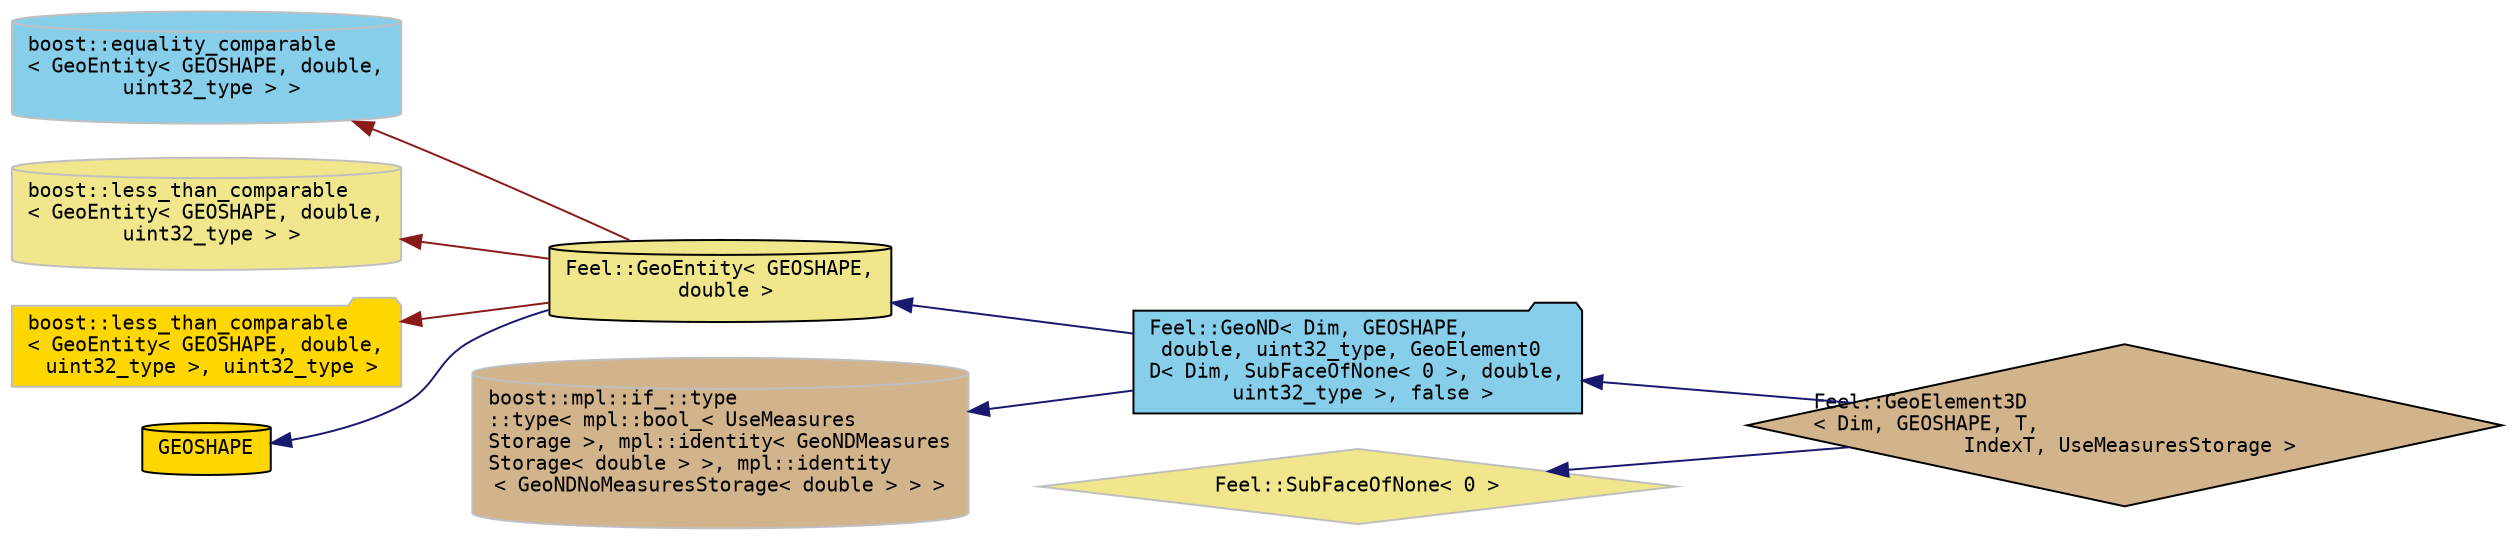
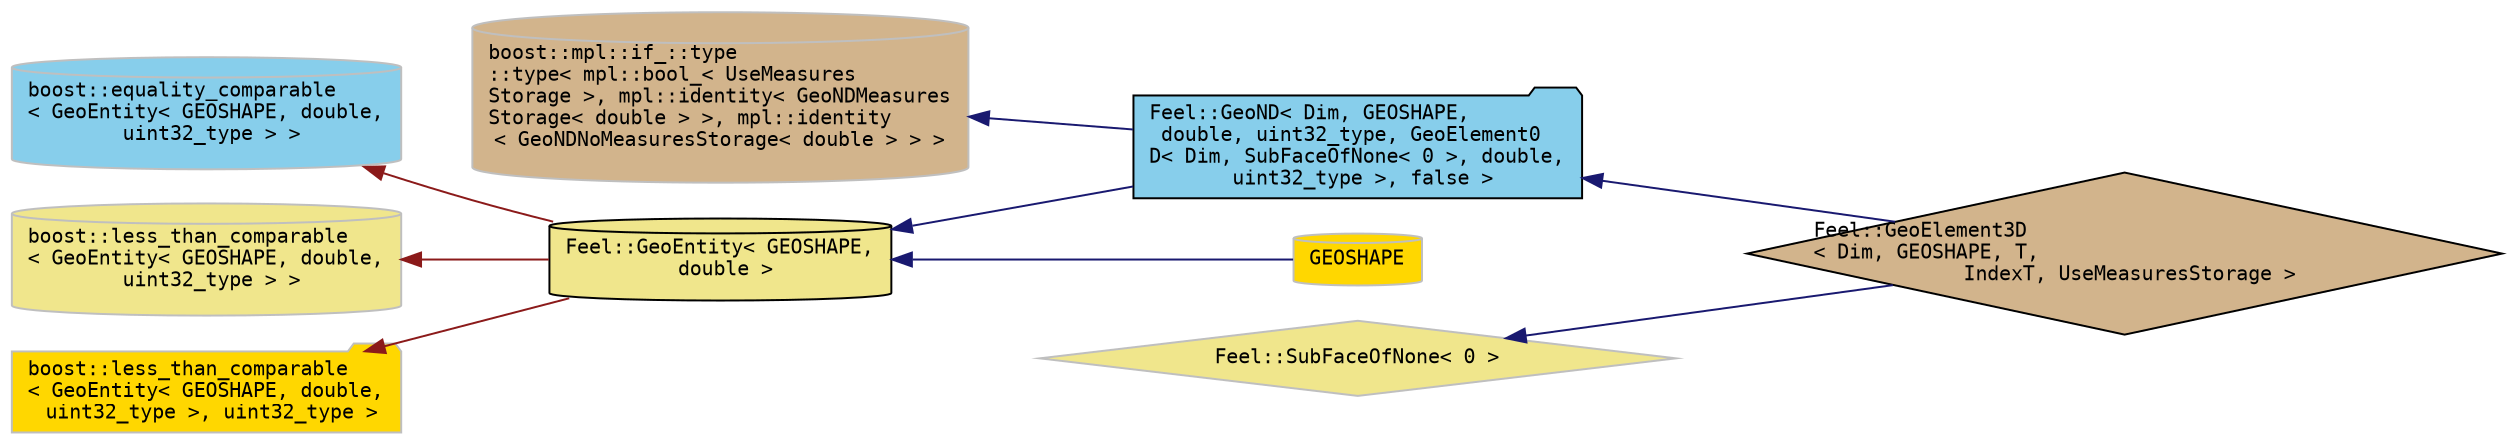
  digraph {
    fontname="DejaVu Sans Mono"
    rankdir=LR
    node [color=grey75 fillcolor=khaki fontname="DejaVu Sans Mono" fontsize=10 shape=cylinder style=filled]
    edge [color=midnightblue dir=back fontname="DejaVu Sans Mono" fontsize=10 labelfontname=Helvetica labelfontsize=10 style=solid]
    n1 [color=black fillcolor=tan fontcolor=black height=0.2 label="Feel::GeoElement3D\l\< Dim, GEOSHAPE, T,\l IndexT, UseMeasuresStorage \>" shape=diamond width=0.4]
    n2 [color=black fillcolor=skyblue height=0.2 label="Feel::GeoND\< Dim, GEOSHAPE,\l double, uint32_type, GeoElement0\lD\< Dim, SubFaceOfNone\< 0 \>, double,\l uint32_type \>, false \>" shape=folder width=0.4]
    n3 [color=black height=0.2 label="Feel::GeoEntity\< GEOSHAPE,\l double \>" width=0.4]
    n4 [fillcolor=skyblue height=0.2 label="boost::equality_comparable\l\< GeoEntity\< GEOSHAPE, double,\l uint32_type \> \>" width=0.4]
    n5 [height=0.2 label="boost::less_than_comparable\l\< GeoEntity\< GEOSHAPE, double,\l uint32_type \> \>" width=0.4]
    n6 [fillcolor=gold height=0.2 label="boost::less_than_comparable\l\< GeoEntity\< GEOSHAPE, double,\l uint32_type \>, uint32_type \>" shape=folder width=0.4]
-   n7 [color=black fillcolor=gold height=0.2 label=GEOSHAPE width=0.4]
+   n7 [fillcolor=gold height=0.2 label=GEOSHAPE width=0.4]
    n8 [fillcolor=tan height=0.2 label="boost::mpl::if_::type\l::type\< mpl::bool_\< UseMeasures\lStorage \>, mpl::identity\< GeoNDMeasures\lStorage\< double \> \>, mpl::identity\l\< GeoNDNoMeasuresStorage\< double \> \> \>" width=0.4]
    n9 [height=0.2 label="Feel::SubFaceOfNone\< 0 \>" shape=diamond width=0.4]
    n2 -> n1
    n3 -> n2
    n4 -> n3 [color=firebrick4]
    n5 -> n3 [color=firebrick4]
    n6 -> n3 [color=firebrick4]
-   n7 -> n3
+   n3 -> n7
    n8 -> n2
    n9 -> n1
  }
